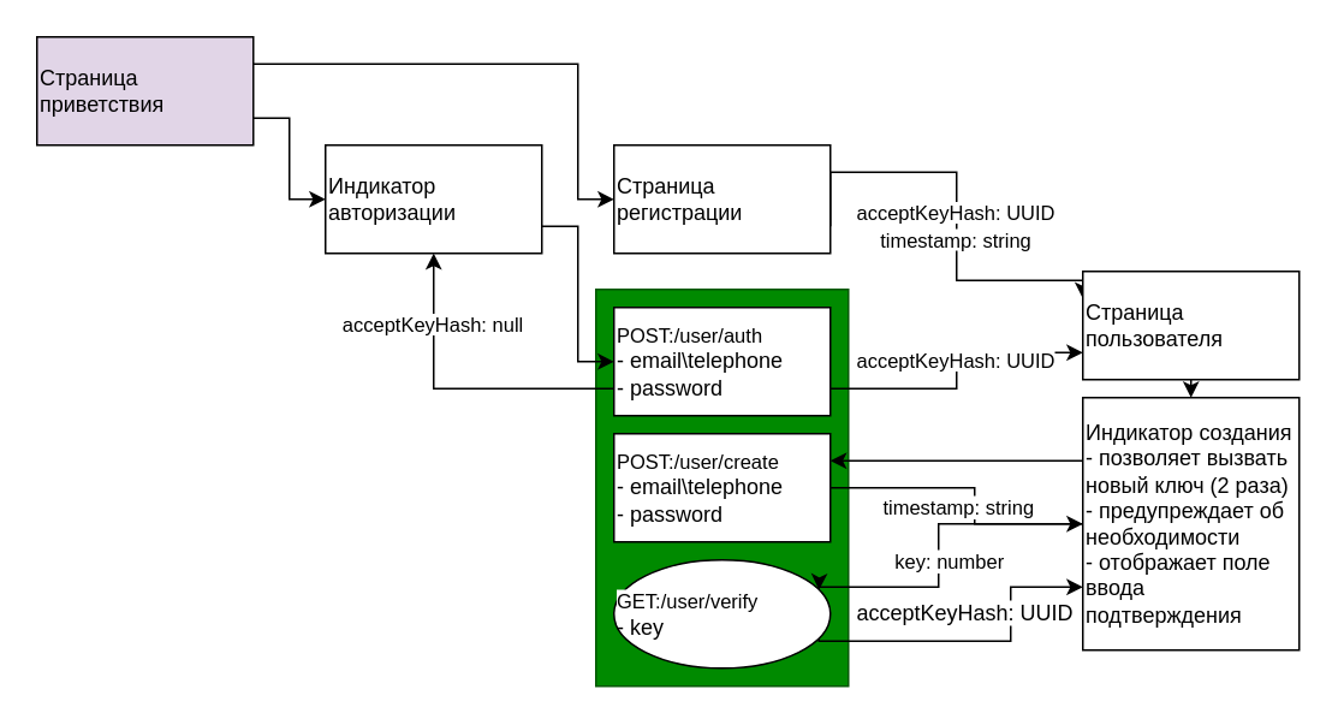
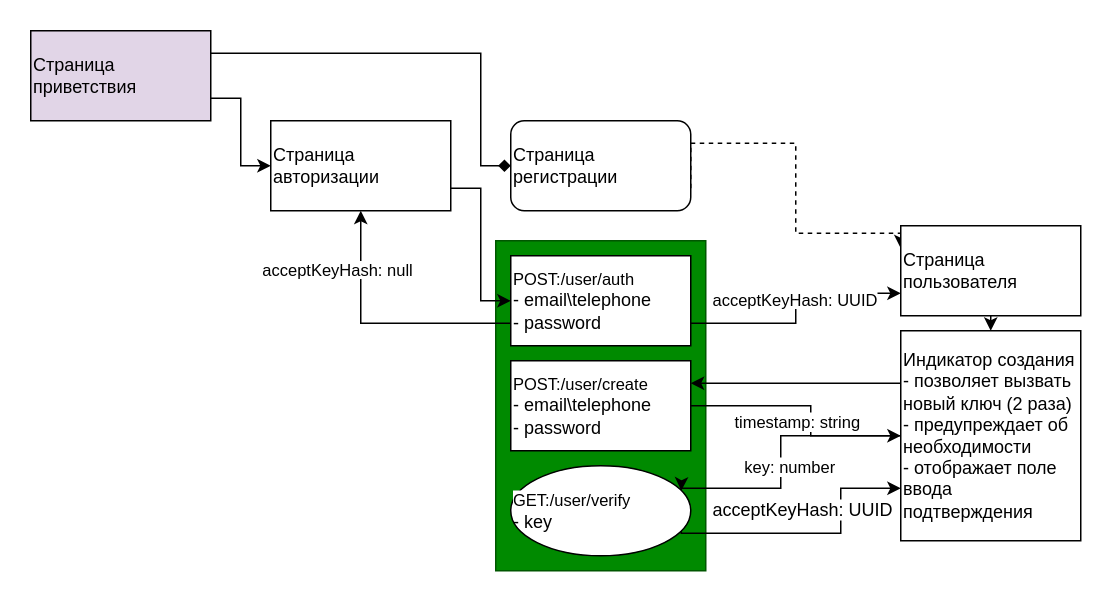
  <mxCell id="0" />
  <mxCell id="1" parent="0" />
  <mxCell id="2" value="" style="rounded=0;whiteSpace=wrap;html=1;fillColor=#008a00;strokeColor=#005700;fontColor=#ffffff;" vertex="1" parent="1"><mxGeometry x="330" y="160" width="140" height="220" as="geometry" /></mxCell>
- <mxCell id="3" style="edgeStyle=orthogonalEdgeStyle;rounded=0;orthogonalLoop=1;jettySize=auto;html=1;exitX=1;exitY=0.25;exitDx=0;exitDy=0;entryX=0;entryY=0.5;entryDx=0;entryDy=0;" edge="1" parent="1" source="5" target="7"><mxGeometry relative="1" as="geometry"><Array as="points"><mxPoint x="320" y="35" /><mxPoint x="320" y="110" /></Array></mxGeometry></mxCell>
+ <mxCell id="3" style="edgeStyle=orthogonalEdgeStyle;rounded=0;orthogonalLoop=1;jettySize=auto;html=1;exitX=1;exitY=0.25;exitDx=0;exitDy=0;entryX=0;entryY=0.5;entryDx=0;entryDy=0;endArrow=diamond;" edge="1" parent="1" source="5" target="7"><mxGeometry relative="1" as="geometry"><Array as="points"><mxPoint x="320" y="35" /><mxPoint x="320" y="110" /></Array></mxGeometry></mxCell>
  <mxCell id="4" style="edgeStyle=orthogonalEdgeStyle;rounded=0;orthogonalLoop=1;jettySize=auto;html=1;exitX=1;exitY=0.75;exitDx=0;exitDy=0;entryX=0;entryY=0.5;entryDx=0;entryDy=0;" edge="1" parent="1" source="5" target="9"><mxGeometry relative="1" as="geometry" /></mxCell>
  <mxCell id="5" value="Страница приветствия" style="rounded=0;whiteSpace=wrap;html=1;align=left;fillColor=#e1d5e7;" vertex="1" parent="1"><mxGeometry x="20" y="20" width="120" height="60" as="geometry" /></mxCell>
- <mxCell id="6" style="edgeStyle=orthogonalEdgeStyle;rounded=0;orthogonalLoop=1;jettySize=auto;html=1;exitX=1;exitY=0.75;exitDx=0;exitDy=0;entryX=0;entryY=0.25;entryDx=0;entryDy=0;" edge="1" parent="1" source="7" target="14"><mxGeometry relative="1" as="geometry"><Array as="points"><mxPoint x="460" y="95" /><mxPoint x="530" y="95" /><mxPoint x="530" y="155" /></Array></mxGeometry></mxCell>
- <mxCell id="7" value="Страница регистрации" style="rounded=0;whiteSpace=wrap;html=1;align=left;" vertex="1" parent="1"><mxGeometry x="340" y="80" width="120" height="60" as="geometry" /></mxCell>
+ <mxCell id="6" style="edgeStyle=orthogonalEdgeStyle;rounded=0;orthogonalLoop=1;jettySize=auto;html=1;exitX=1;exitY=0.75;exitDx=0;exitDy=0;entryX=0;entryY=0.25;entryDx=0;entryDy=0;dashed=1;" edge="1" parent="1" source="7" target="14"><mxGeometry relative="1" as="geometry"><Array as="points"><mxPoint x="460" y="95" /><mxPoint x="530" y="95" /><mxPoint x="530" y="155" /></Array></mxGeometry></mxCell>
+ <mxCell id="7" value="Страница регистрации" style="whiteSpace=wrap;html=1;align=left;rounded=1;" vertex="1" parent="1"><mxGeometry x="340" y="80" width="120" height="60" as="geometry" /></mxCell>
  <mxCell id="8" style="edgeStyle=orthogonalEdgeStyle;rounded=0;orthogonalLoop=1;jettySize=auto;html=1;exitX=1;exitY=0.75;exitDx=0;exitDy=0;entryX=0;entryY=0.5;entryDx=0;entryDy=0;" edge="1" parent="1" source="9" target="17"><mxGeometry relative="1" as="geometry"><Array as="points"><mxPoint x="320" y="125" /><mxPoint x="320" y="200" /></Array></mxGeometry></mxCell>
- <mxCell id="9" value="Индикатор авторизации" style="rounded=0;whiteSpace=wrap;html=1;align=left;" vertex="1" parent="1"><mxGeometry x="180" y="80" width="120" height="60" as="geometry" /></mxCell>
+ <mxCell id="9" value="Страница авторизации" style="rounded=0;whiteSpace=wrap;html=1;align=left;" vertex="1" parent="1"><mxGeometry x="180" y="80" width="120" height="60" as="geometry" /></mxCell>
  <mxCell id="10" style="edgeStyle=orthogonalEdgeStyle;rounded=0;orthogonalLoop=1;jettySize=auto;html=1;exitX=1;exitY=0.5;exitDx=0;exitDy=0;startArrow=none;startFill=0;" edge="1" parent="1" source="12" target="21"><mxGeometry relative="1" as="geometry"><Array as="points"><mxPoint x="540" y="270" /><mxPoint x="540" y="290" /></Array></mxGeometry></mxCell>
  <mxCell id="11" value="&lt;span&gt;timestamp: string&lt;/span&gt;" style="edgeLabel;html=1;align=center;verticalAlign=middle;resizable=0;points=[];" vertex="1" connectable="0" parent="10"><mxGeometry x="-0.165" y="2" relative="1" as="geometry"><mxPoint x="3" y="12" as="offset" /></mxGeometry></mxCell>
  <mxCell id="12" value="&lt;span style=&quot;font-size: 11px ; background-color: rgb(255 , 255 , 255)&quot;&gt;POST:/user/create&lt;/span&gt;&lt;br style=&quot;font-size: 11px&quot;&gt;&lt;div&gt;- email\telephone&lt;/div&gt;&lt;div&gt;- password&lt;/div&gt;" style="rounded=0;whiteSpace=wrap;html=1;align=left;" vertex="1" parent="1"><mxGeometry x="340" y="240" width="120" height="60" as="geometry" /></mxCell>
  <mxCell id="13" style="edgeStyle=orthogonalEdgeStyle;rounded=0;orthogonalLoop=1;jettySize=auto;html=1;exitX=0.5;exitY=1;exitDx=0;exitDy=0;entryX=0.5;entryY=0;entryDx=0;entryDy=0;" edge="1" parent="1" source="14" target="21"><mxGeometry relative="1" as="geometry" /></mxCell>
  <mxCell id="14" value="Страница пользователя" style="rounded=0;whiteSpace=wrap;html=1;align=left;" vertex="1" parent="1"><mxGeometry x="600" y="150" width="120" height="60" as="geometry" /></mxCell>
  <mxCell id="15" style="edgeStyle=orthogonalEdgeStyle;rounded=0;orthogonalLoop=1;jettySize=auto;html=1;exitX=1;exitY=0.75;exitDx=0;exitDy=0;entryX=0;entryY=0.75;entryDx=0;entryDy=0;" edge="1" parent="1" source="17" target="14"><mxGeometry relative="1" as="geometry" /></mxCell>
  <mxCell id="16" style="edgeStyle=orthogonalEdgeStyle;rounded=0;orthogonalLoop=1;jettySize=auto;html=1;exitX=0;exitY=0.75;exitDx=0;exitDy=0;entryX=0.5;entryY=1;entryDx=0;entryDy=0;startArrow=none;startFill=0;" edge="1" parent="1" source="17" target="9"><mxGeometry relative="1" as="geometry" /></mxCell>
  <mxCell id="17" value="&lt;span style=&quot;font-size: 11px ; background-color: rgb(255 , 255 , 255)&quot;&gt;POST:/user/auth&lt;/span&gt;&lt;br style=&quot;font-size: 11px&quot;&gt;&lt;div&gt;- email\telephone&lt;/div&gt;&lt;div&gt;- password&lt;/div&gt;" style="rounded=0;whiteSpace=wrap;html=1;align=left;" vertex="1" parent="1"><mxGeometry x="340" y="170" width="120" height="60" as="geometry" /></mxCell>
  <mxCell id="18" style="edgeStyle=orthogonalEdgeStyle;rounded=0;orthogonalLoop=1;jettySize=auto;html=1;exitX=0;exitY=0.25;exitDx=0;exitDy=0;entryX=1;entryY=0.25;entryDx=0;entryDy=0;startArrow=none;startFill=0;" edge="1" parent="1" source="21" target="12"><mxGeometry relative="1" as="geometry" /></mxCell>
  <mxCell id="19" style="edgeStyle=orthogonalEdgeStyle;rounded=0;orthogonalLoop=1;jettySize=auto;html=1;exitX=0;exitY=0.5;exitDx=0;exitDy=0;entryX=1;entryY=0.25;entryDx=0;entryDy=0;startArrow=none;startFill=0;" edge="1" parent="1" source="21" target="26"><mxGeometry relative="1" as="geometry"><Array as="points"><mxPoint x="520" y="290" /><mxPoint x="520" y="325" /></Array></mxGeometry></mxCell>
  <mxCell id="20" value="key: number" style="edgeLabel;html=1;align=center;verticalAlign=middle;resizable=0;points=[];" vertex="1" connectable="0" parent="19"><mxGeometry x="0.262" y="4" relative="1" as="geometry"><mxPoint x="5" y="-19" as="offset" /></mxGeometry></mxCell>
  <mxCell id="21" value="Индикатор создания&lt;br&gt;- позволяет вызвать новый ключ (2 раза)&lt;br&gt;- предупреждает об необходимости&lt;br&gt;- отображает поле ввода подтверждения" style="rounded=0;whiteSpace=wrap;html=1;align=left;" vertex="1" parent="1"><mxGeometry x="600" y="220" width="120" height="140" as="geometry" /></mxCell>
- <mxCell id="22" value="&lt;span style=&quot;font-size: 11px ; background-color: rgb(255 , 255 , 255)&quot;&gt;acceptKeyHash: null&lt;br&gt;&lt;/span&gt;" style="text;html=1;strokeColor=none;fillColor=none;align=center;verticalAlign=middle;whiteSpace=wrap;rounded=0;" vertex="1" parent="1"><mxGeometry x="185" y="170" width="110" height="20" as="geometry" /></mxCell>
+ <mxCell id="22" value="&lt;span style=&quot;font-size: 11px ; background-color: rgb(255 , 255 , 255)&quot;&gt;acceptKeyHash: null&lt;br&gt;&lt;/span&gt;" style="text;html=1;strokeColor=none;fillColor=none;align=center;verticalAlign=middle;whiteSpace=wrap;rounded=0;" vertex="1" parent="1"><mxGeometry x="170" y="170" width="110" height="20" as="geometry" /></mxCell>
  <mxCell id="23" value="&lt;span style=&quot;font-size: 11px ; background-color: rgb(255 , 255 , 255)&quot;&gt;acceptKeyHash: UUID&lt;br&gt;&lt;/span&gt;" style="text;html=1;strokeColor=none;fillColor=none;align=center;verticalAlign=middle;whiteSpace=wrap;rounded=0;" vertex="1" parent="1"><mxGeometry x="470" y="190" width="120" height="20" as="geometry" /></mxCell>
- <mxCell id="24" value="&lt;span style=&quot;font-size: 11px ; background-color: rgb(255 , 255 , 255)&quot;&gt;acceptKeyHash: UUID&lt;br&gt;timestamp: string&lt;br&gt;&lt;/span&gt;" style="text;html=1;strokeColor=none;fillColor=none;align=center;verticalAlign=middle;whiteSpace=wrap;rounded=0;" vertex="1" parent="1"><mxGeometry x="470" y="110" width="120" height="30" as="geometry" /></mxCell>
  <mxCell id="25" style="edgeStyle=orthogonalEdgeStyle;rounded=0;orthogonalLoop=1;jettySize=auto;html=1;exitX=1;exitY=0.75;exitDx=0;exitDy=0;entryX=0;entryY=0.75;entryDx=0;entryDy=0;startArrow=none;startFill=0;" edge="1" parent="1" source="26" target="21"><mxGeometry relative="1" as="geometry"><Array as="points"><mxPoint x="560" y="355" /><mxPoint x="560" y="325" /></Array></mxGeometry></mxCell>
  <mxCell id="26" value="&lt;span style=&quot;font-size: 11px ; background-color: rgb(255 , 255 , 255)&quot;&gt;GET:/user/verify&lt;/span&gt;&lt;br style=&quot;font-size: 11px&quot;&gt;&lt;div&gt;&lt;span&gt;- key&lt;/span&gt;&lt;br&gt;&lt;/div&gt;" style="ellipse;whiteSpace=wrap;html=1;align=left;" vertex="1" parent="1"><mxGeometry x="340" y="310" width="120" height="60" as="geometry" /></mxCell>
  <mxCell id="27" value="&lt;span style=&quot;background-color: rgb(255 , 255 , 255)&quot;&gt;acceptKeyHash: UUID&lt;/span&gt;" style="text;html=1;strokeColor=none;fillColor=none;align=center;verticalAlign=middle;whiteSpace=wrap;rounded=0;" vertex="1" parent="1"><mxGeometry x="470" y="330" width="130" height="20" as="geometry" /></mxCell>
